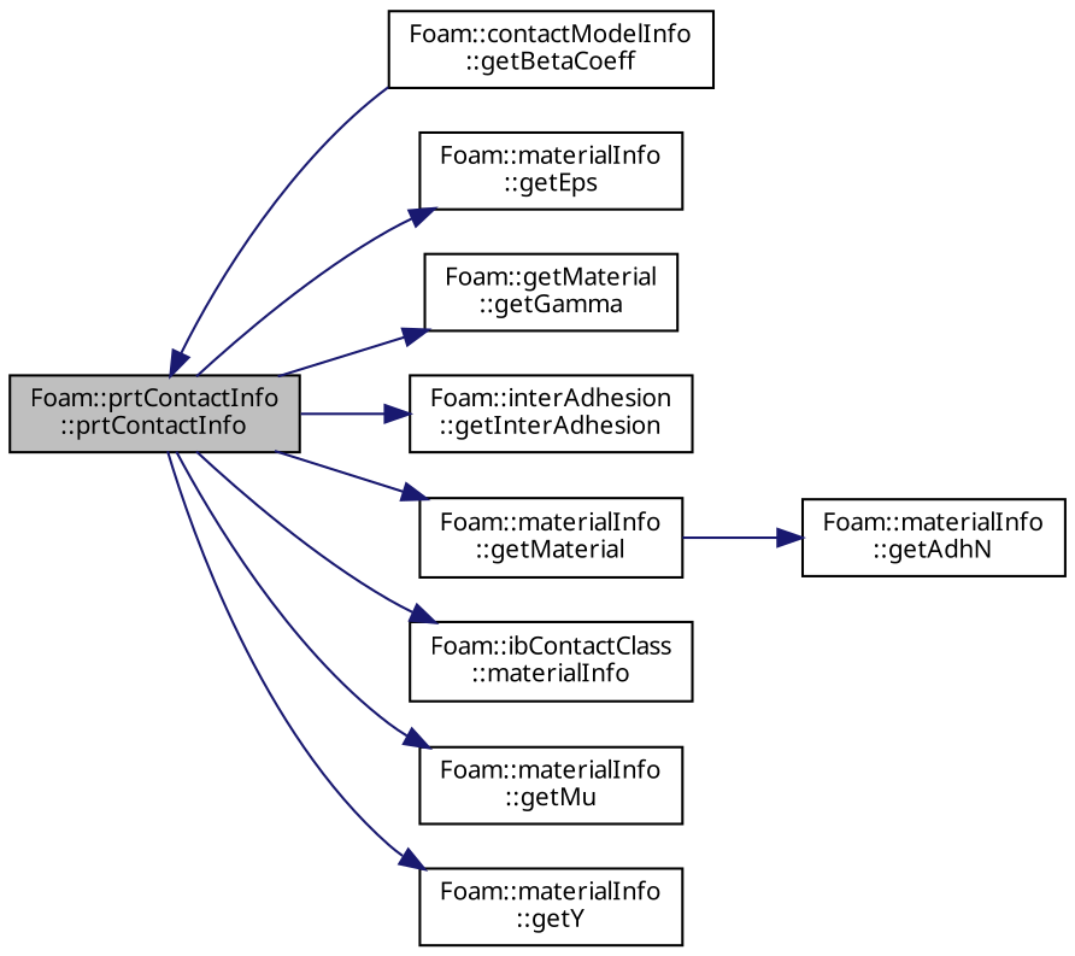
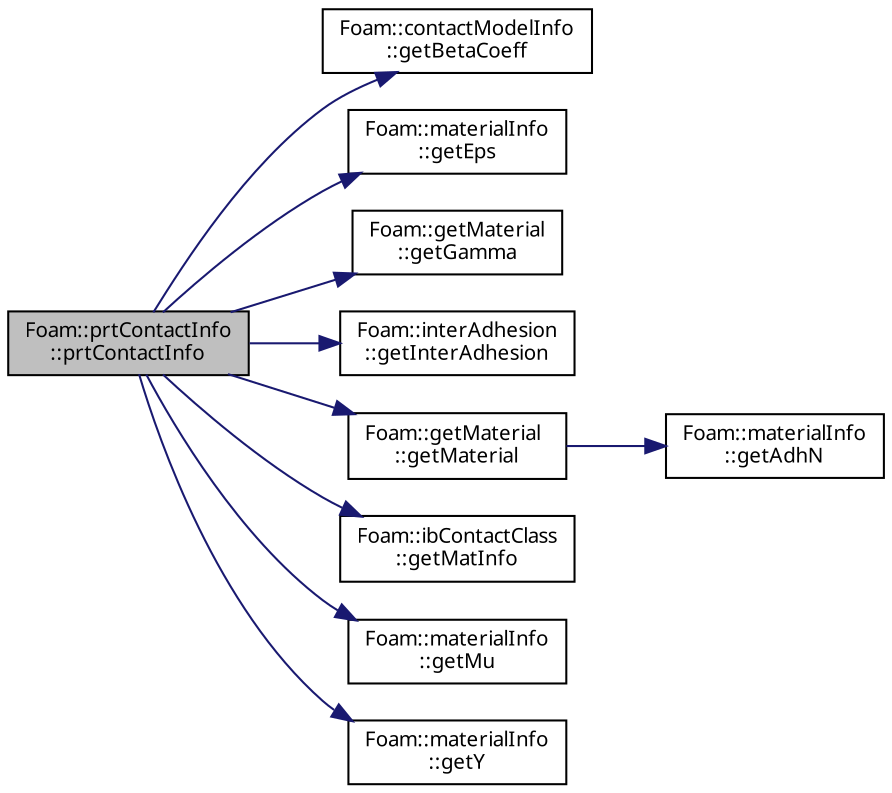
  digraph {
    fontname="Noto Sans"
    rankdir=LR
    node [color=black fillcolor=white fontname="Noto Sans" fontsize=10 shape=record style=filled]
    edge [color=midnightblue fontname="Noto Sans" fontsize=10 labelfontname=Helvetica labelfontsize=10 style=solid]
    n1 [fillcolor=grey75 fontcolor=black height=0.2 label="Foam::prtContactInfo\l::prtContactInfo" width=0.4]
    n2 [height=0.2 label="Foam::contactModelInfo\l::getBetaCoeff" width=0.4]
    n3 [height=0.2 label="Foam::materialInfo\l::getEps" width=0.4]
    n4 [height=0.2 label="Foam::getMaterial\l::getGamma" width=0.4]
    n5 [height=0.2 label="Foam::interAdhesion\l::getInterAdhesion" width=0.4]
-   n6 [height=0.2 label="Foam::materialInfo\l::getMaterial" width=0.4]
-   n7 [height=0.2 label="Foam::ibContactClass\l::materialInfo" width=0.4]
+   n6 [height=0.2 label="Foam::getMaterial\l::getMaterial" width=0.4]
+   n7 [height=0.2 label="Foam::ibContactClass\l::getMatInfo" width=0.4]
    n8 [height=0.2 label="Foam::materialInfo\l::getMu" width=0.4]
    n9 [height=0.2 label="Foam::materialInfo\l::getY" width=0.4]
    n10 [height=0.2 label="Foam::materialInfo\l::getAdhN" width=0.4]
-   n2 -> n1
+   n1 -> n2
    n1 -> n3
    n1 -> n4
    n1 -> n5
    n1 -> n6
    n1 -> n7
    n1 -> n8
    n1 -> n9
    n6 -> n10
  }
